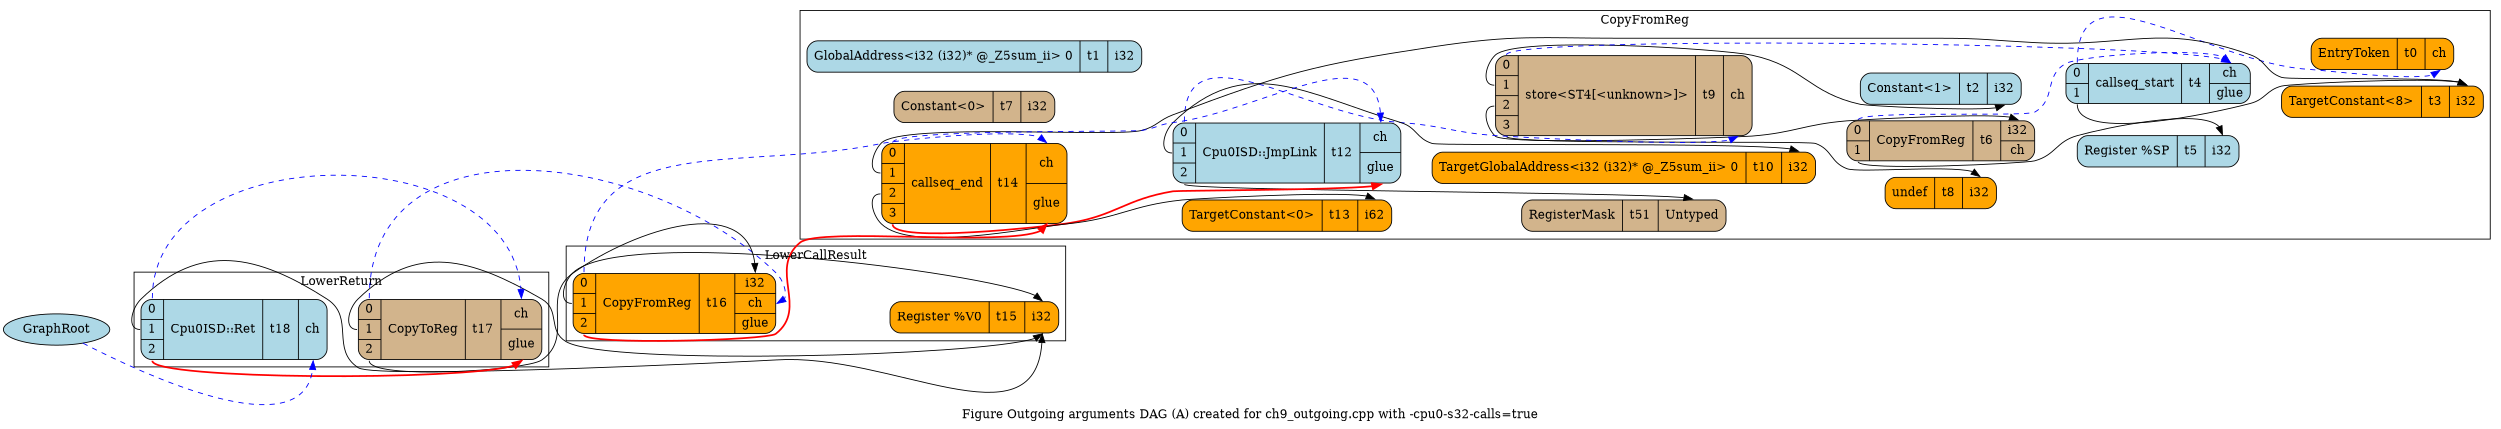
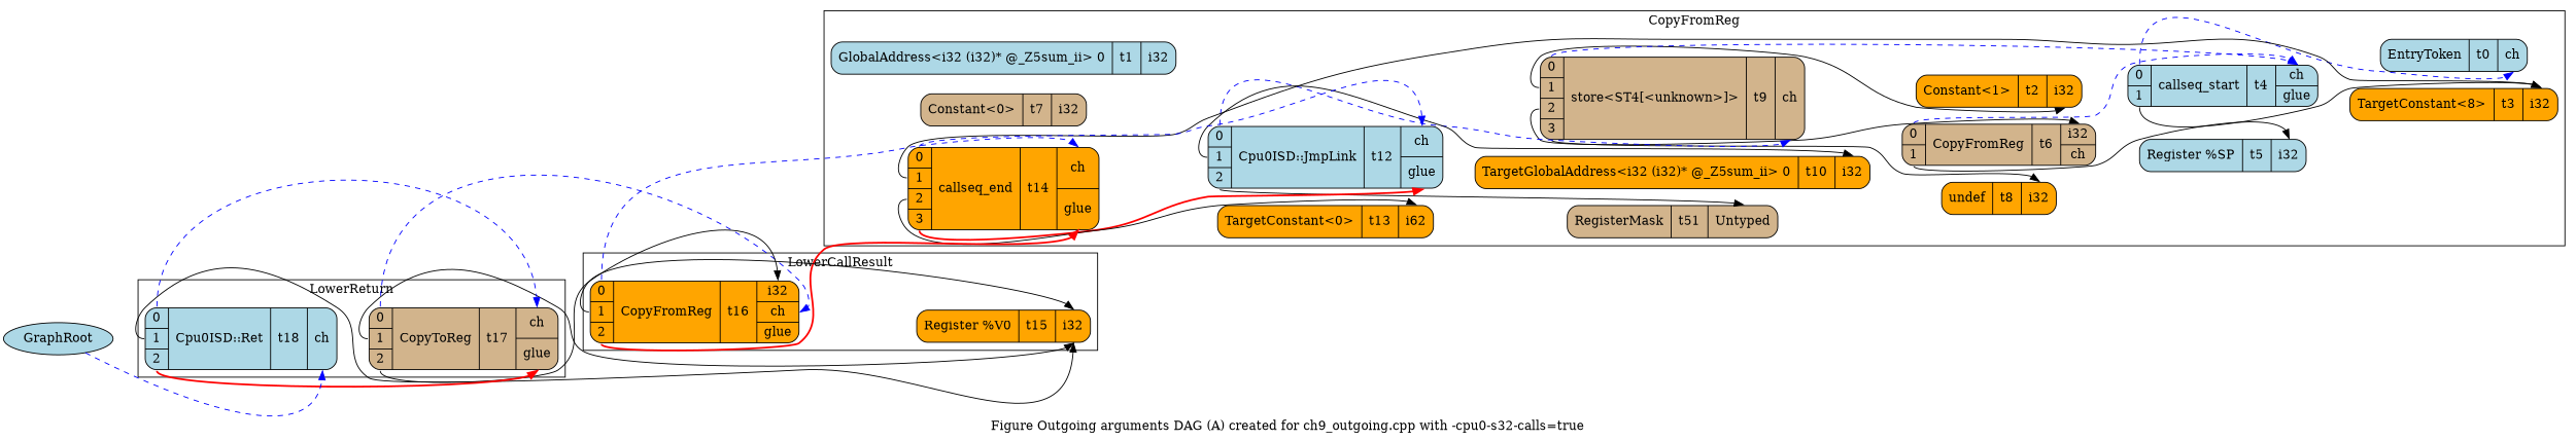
  digraph {
    label="Figure Outgoing arguments DAG (A) created for ch9_outgoing.cpp with -cpu0-s32-calls=true"
    rankdir=LR
    node [fillcolor=lightblue shape=Mrecord style=filled]
    edge [headport=d0 tailport=s0]
-   n1 [fillcolor=orange label="{EntryToken|t0|{<d0>ch}}"]
+   n1 [label="{EntryToken|t0|{<d0>ch}}"]
    n2 [label="{GlobalAddress\<i32 (i32)* @_Z5sum_ii\> 0|t1|{<d0>i32}}"]
-   n3 [label="{Constant\<1\>|t2|{<d0>i32}}"]
+   n3 [fillcolor=orange label="{Constant\<1\>|t2|{<d0>i32}}"]
    n4 [fillcolor=orange label="{TargetConstant\<8\>|t3|{<d0>i32}}"]
    n5 [label="{{<s0>0|<s1>1}|callseq_start|t4|{<d0>ch|<d1>glue}}"]
    n6 [label="{Register %SP|t5|{<d0>i32}}"]
    n7 [fillcolor=tan label="{{<s0>0|<s1>1}|CopyFromReg|t6|{<d0>i32|<d1>ch}}"]
    n8 [fillcolor=tan label="{Constant\<0\>|t7|{<d0>i32}}"]
    n9 [fillcolor=orange label="{undef|t8|{<d0>i32}}"]
    n10 [fillcolor=tan label="{{<s0>0|<s1>1|<s2>2|<s3>3}|store\<ST4[\<unknown\>]\>|t9|{<d0>ch}}"]
    n11 [fillcolor=orange label="{TargetGlobalAddress\<i32 (i32)* @_Z5sum_ii\> 0|t10|{<d0>i32}}"]
    n12 [fillcolor=tan label="{RegisterMask|t51|{<d0>Untyped}}"]
    n13 [label="{{<s0>0|<s1>1|<s2>2}|Cpu0ISD::JmpLink|t12|{<d0>ch|<d1>glue}}"]
    n14 [fillcolor=orange label="{TargetConstant\<0\>|t13|{<d0>i62}}"]
    n15 [fillcolor=orange label="{{<s0>0|<s1>1|<s2>2|<s3>3}|callseq_end|t14|{<d0>ch|<d1>glue}}"]
    n16 [fillcolor=orange label="{Register %V0|t15|{<d0>i32}}"]
    n17 [fillcolor=orange label="{{<s0>0|<s1>1|<s2>2}|CopyFromReg|t16|{<d0>i32|<d1>ch|<d2>glue}}"]
    n18 [fillcolor=tan label="{{<s0>0|<s1>1|<s2>2}|CopyToReg|t17|{<d0>ch|<d1>glue}}"]
    n19 [label="{{<s0>0|<s1>1|<s2>2}|Cpu0ISD::Ret|t18|{<d0>ch}}"]
    n20 [label=GraphRoot plaintext=circle shape=""]
    subgraph cluster_1 {
      label=CopyFromReg
      n1
      n2
      n3
      n4
      n5
      n6
      n7
      n8
      n9
      n10
      n11
      n12
      n13
      n14
      n15
    }
    subgraph cluster_2 {
      label=LowerCallResult
      n16
      n17
    }
    subgraph cluster_3 {
      label=LowerReturn
      n18
      n19
    }
    n5 -> n1 [color=blue style=dashed]
    n5 -> n4 [tailport=s1]
    n7 -> n5 [color=blue style=dashed]
    n7 -> n6 [tailport=s1]
    n10 -> n3 [tailport=s1]
    n10 -> n5 [color=blue style=dashed]
    n10 -> n7 [tailport=s2]
    n10 -> n9 [tailport=s3]
    n13 -> n10 [color=blue style=dashed]
    n13 -> n11 [tailport=s1]
    n13 -> n12 [tailport=s2]
    n15 -> n4 [tailport=s1]
    n15 -> n13 [color=blue style=dashed]
    n15 -> n13 [color=red headport=d1 style=bold tailport=s3]
    n15 -> n14 [tailport=s2]
    n17 -> n15 [color=blue style=dashed]
    n17 -> n15 [color=red headport=d1 style=bold tailport=s2]
    n17 -> n16 [tailport=s1]
    n18 -> n16 [tailport=s1]
    n18 -> n17 [color=blue headport=d1 style=dashed]
    n18 -> n17 [tailport=s2]
    n19 -> n16 [tailport=s1]
    n19 -> n18 [color=blue style=dashed]
    n19 -> n18 [color=red headport=d1 style=bold tailport=s2]
    n20 -> n19 [color=blue style=dashed]
  }
